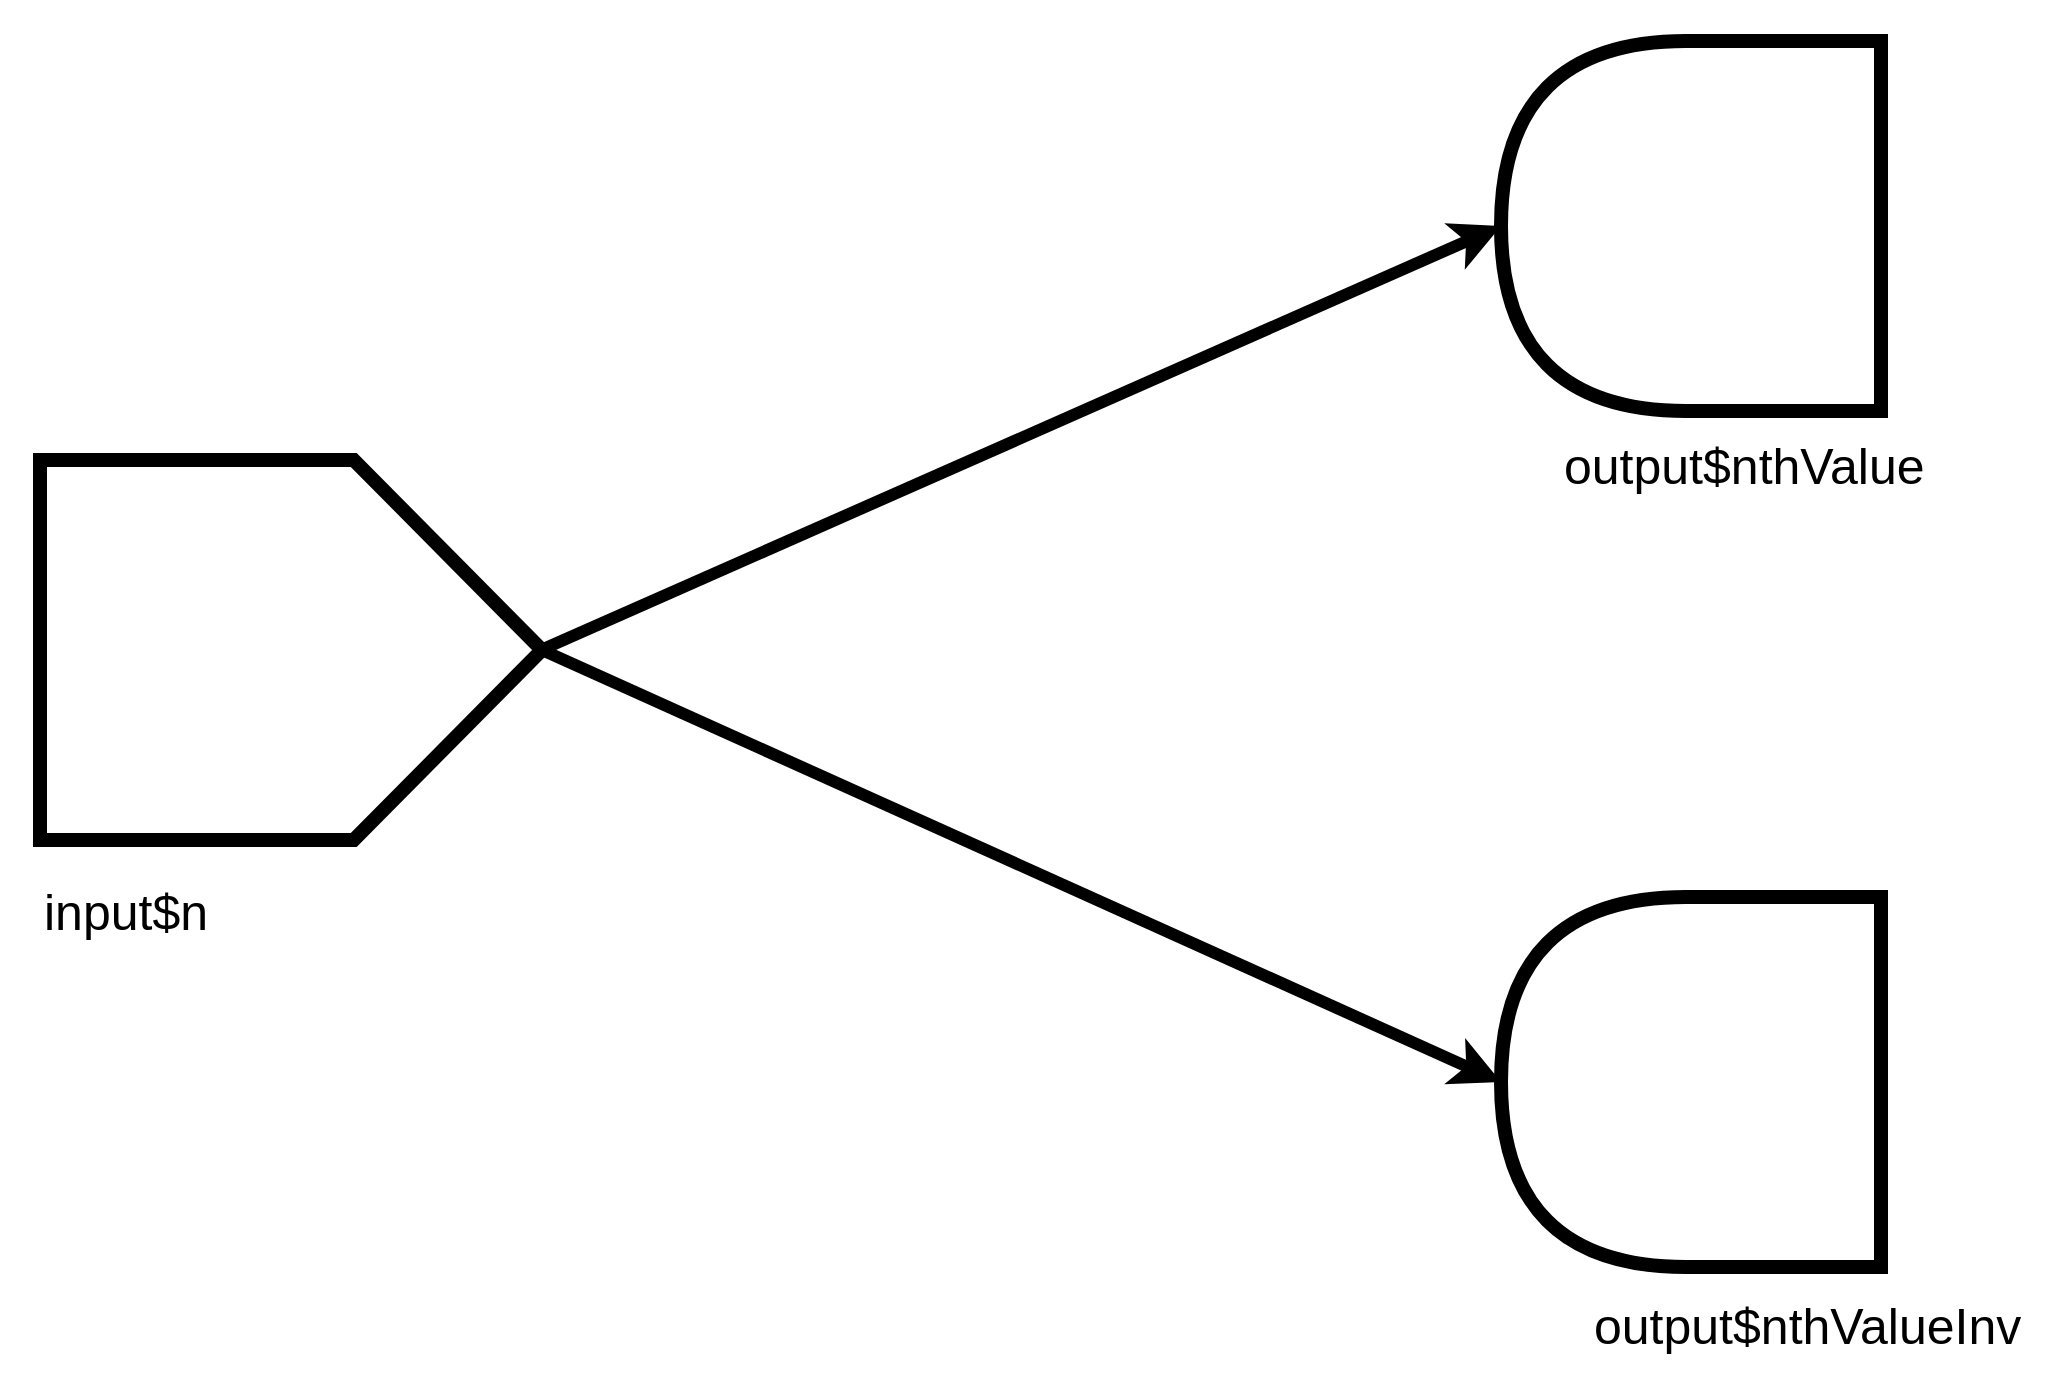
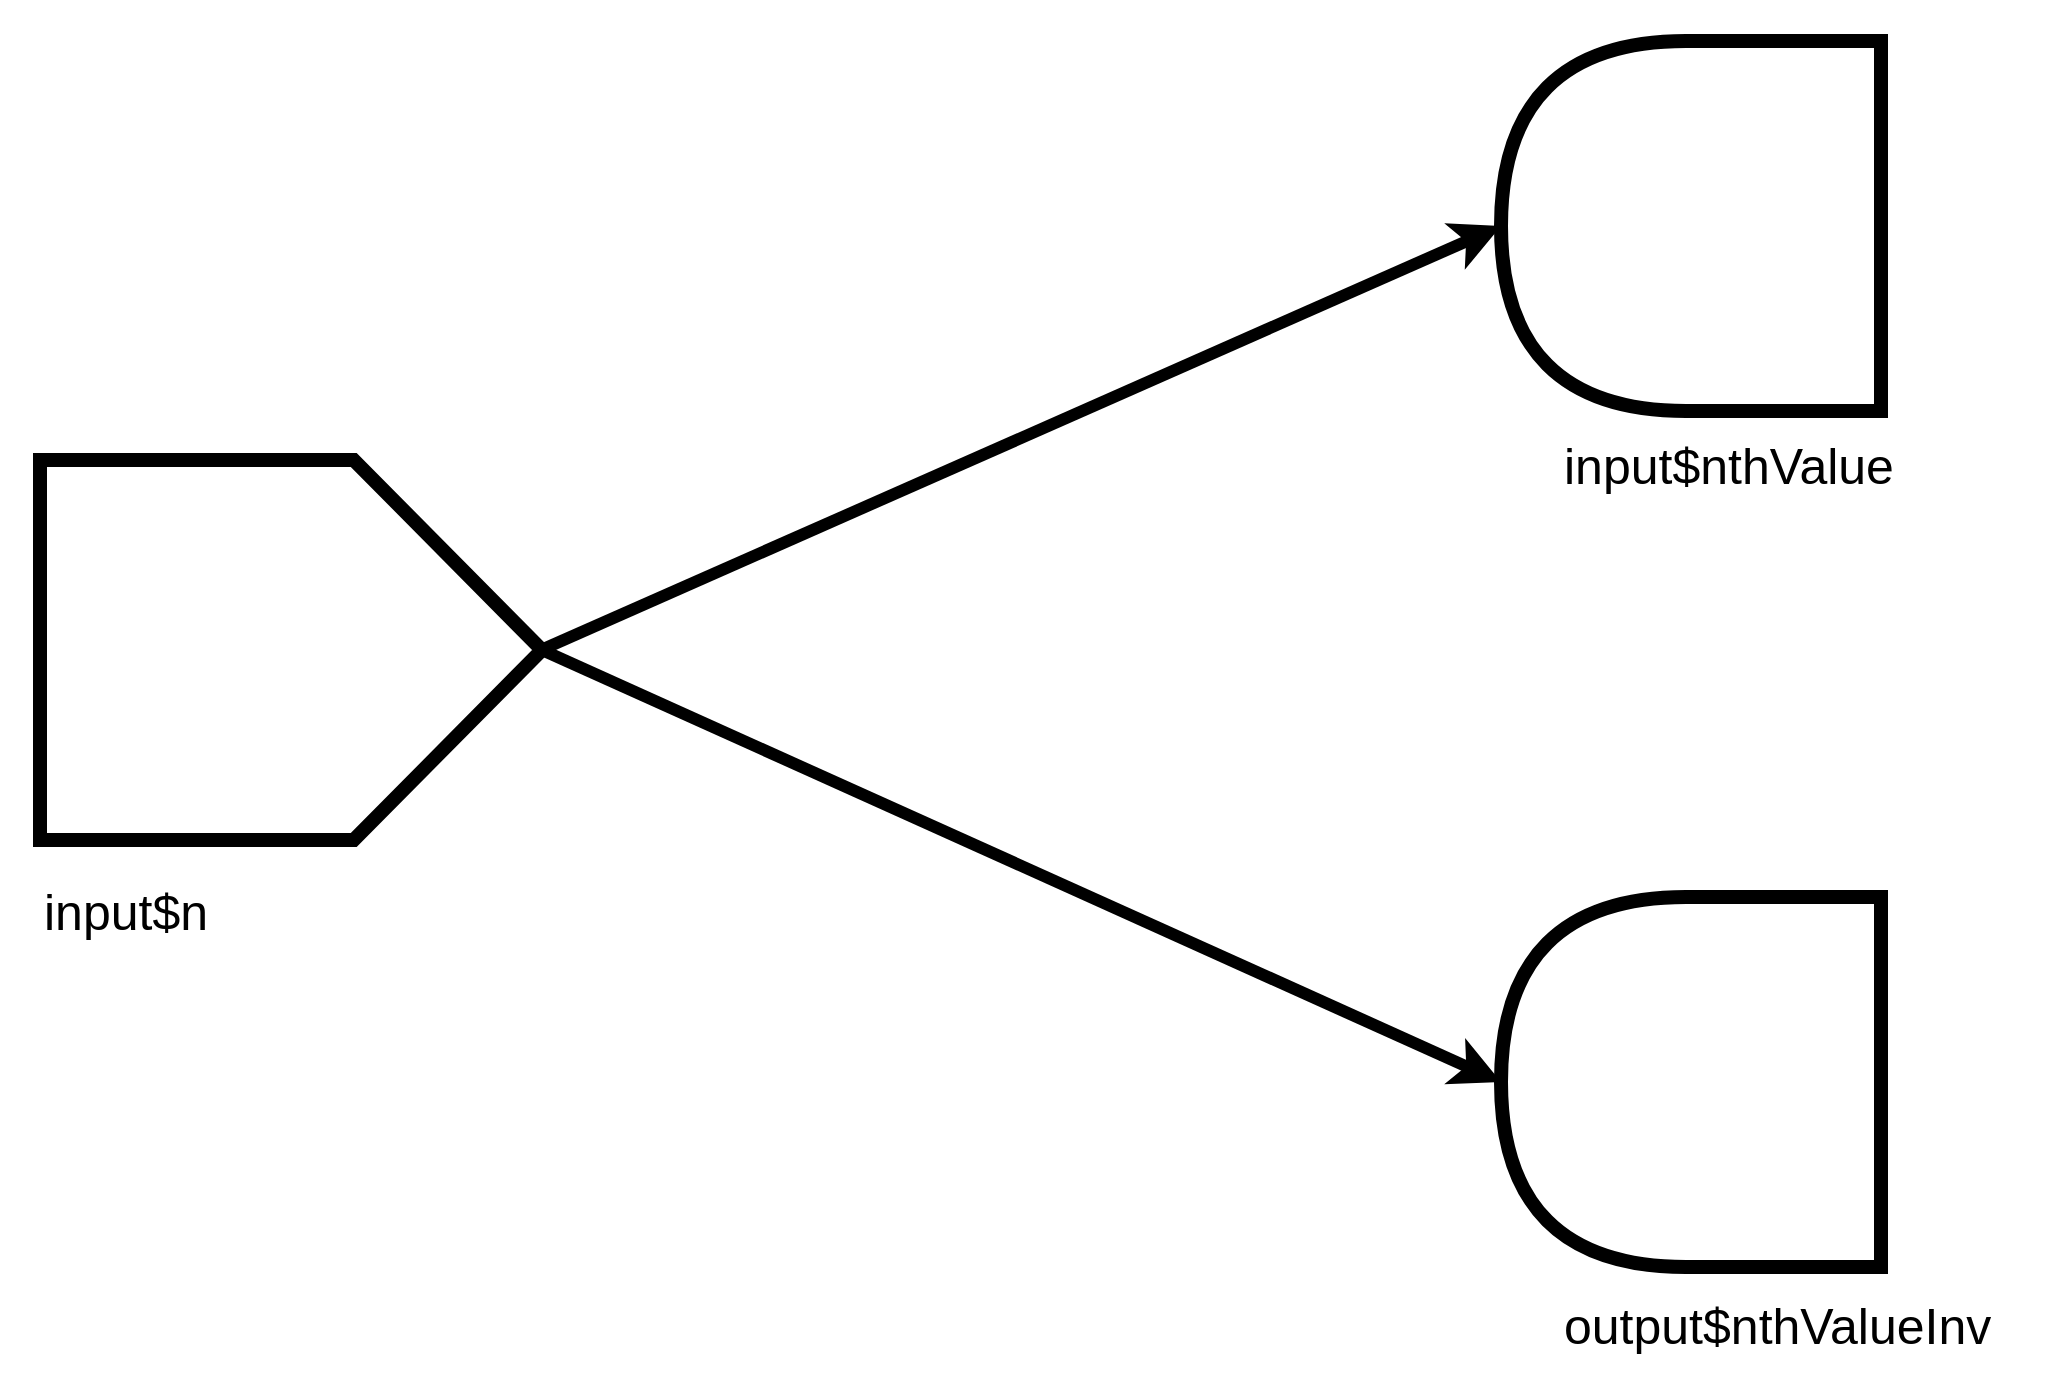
  <mxCell id="0" />
  <mxCell id="1" parent="0" />
  <mxCell id="2" value="" style="shape=offPageConnector;whiteSpace=wrap;html=1;rotation=-90;strokeWidth=7;" parent="1" vertex="1"><mxGeometry x="50" y="199" width="190" height="251" as="geometry" /></mxCell>
  <mxCell id="3" value="" style="shape=delay;whiteSpace=wrap;html=1;rotation=180;strokeWidth=7;" parent="1" vertex="1"><mxGeometry x="750" y="20" width="190" height="185" as="geometry" /></mxCell>
  <mxCell id="4" value="&lt;span style=&quot;font-weight: normal&quot;&gt;input$n&lt;/span&gt;" style="text;html=1;resizable=0;points=[];autosize=1;align=left;verticalAlign=top;spacingTop=-4;fontStyle=1;fontSize=25;" parent="1" vertex="1"><mxGeometry x="20" y="438" width="100" height="30" as="geometry" /></mxCell>
  <mxCell id="5" value="" style="shape=delay;whiteSpace=wrap;html=1;rotation=180;strokeWidth=7;" vertex="1" parent="1"><mxGeometry x="750" y="448" width="190" height="185" as="geometry" /></mxCell>
  <mxCell id="6" value="" style="endArrow=classic;html=1;fontSize=25;entryX=1;entryY=0.5;entryDx=0;entryDy=0;strokeWidth=6;" edge="1" parent="1" target="3"><mxGeometry width="50" height="50" relative="1" as="geometry"><mxPoint x="270" y="324.5" as="sourcePoint" /><mxPoint x="630" y="185" as="targetPoint" /></mxGeometry></mxCell>
  <mxCell id="7" value="" style="endArrow=classic;html=1;fontSize=25;entryX=1;entryY=0.5;entryDx=0;entryDy=0;strokeWidth=6;exitX=0.5;exitY=1;exitDx=0;exitDy=0;" edge="1" parent="1" source="2" target="5"><mxGeometry width="50" height="50" relative="1" as="geometry"><mxPoint x="350" y="467" as="sourcePoint" /><mxPoint x="830" y="255" as="targetPoint" /></mxGeometry></mxCell>
- <mxCell id="8" value="&lt;span style=&quot;font-weight: normal&quot;&gt;output$nthValue&lt;/span&gt;" style="text;html=1;resizable=0;points=[];autosize=1;align=left;verticalAlign=top;spacingTop=-4;fontStyle=1;fontSize=25;" vertex="1" parent="1"><mxGeometry x="780" y="215" width="200" height="30" as="geometry" /></mxCell>
- <mxCell id="9" value="&lt;span style=&quot;font-weight: normal&quot;&gt;output$nthValueInv&lt;/span&gt;" style="text;html=1;resizable=0;points=[];autosize=1;align=left;verticalAlign=top;spacingTop=-4;fontStyle=1;fontSize=25;" vertex="1" parent="1"><mxGeometry x="795" y="645" width="230" height="30" as="geometry" /></mxCell>
+ <mxCell id="8" value="&lt;span style=&quot;font-weight: normal&quot;&gt;input$nthValue&lt;/span&gt;" style="text;html=1;resizable=0;points=[];autosize=1;align=left;verticalAlign=top;spacingTop=-4;fontStyle=1;fontSize=25;" vertex="1" parent="1"><mxGeometry x="780" y="215" width="200" height="30" as="geometry" /></mxCell>
+ <mxCell id="9" value="&lt;span style=&quot;font-weight: normal&quot;&gt;output$nthValueInv&lt;/span&gt;" style="text;html=1;resizable=0;points=[];autosize=1;align=left;verticalAlign=top;spacingTop=-4;fontStyle=1;fontSize=25;" vertex="1" parent="1"><mxGeometry x="780" y="645" width="230" height="30" as="geometry" /></mxCell>
